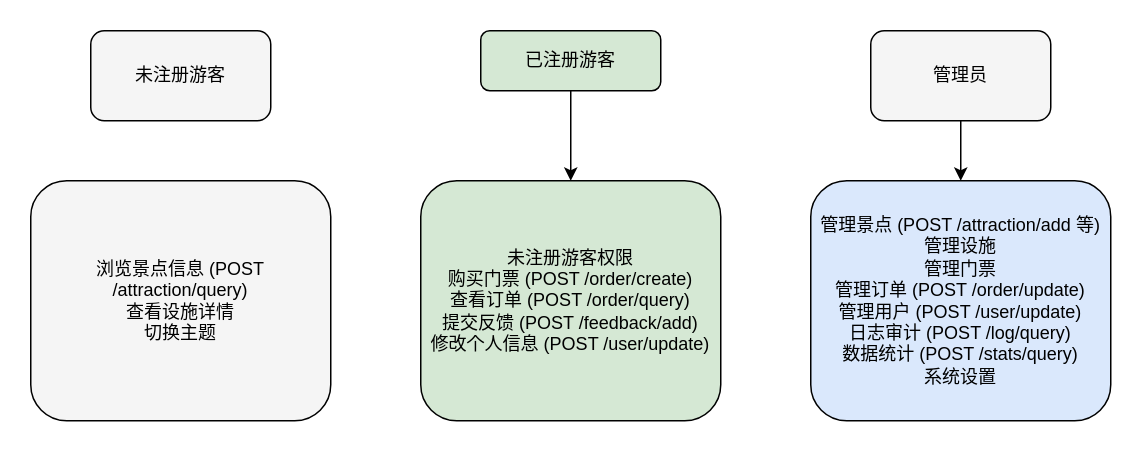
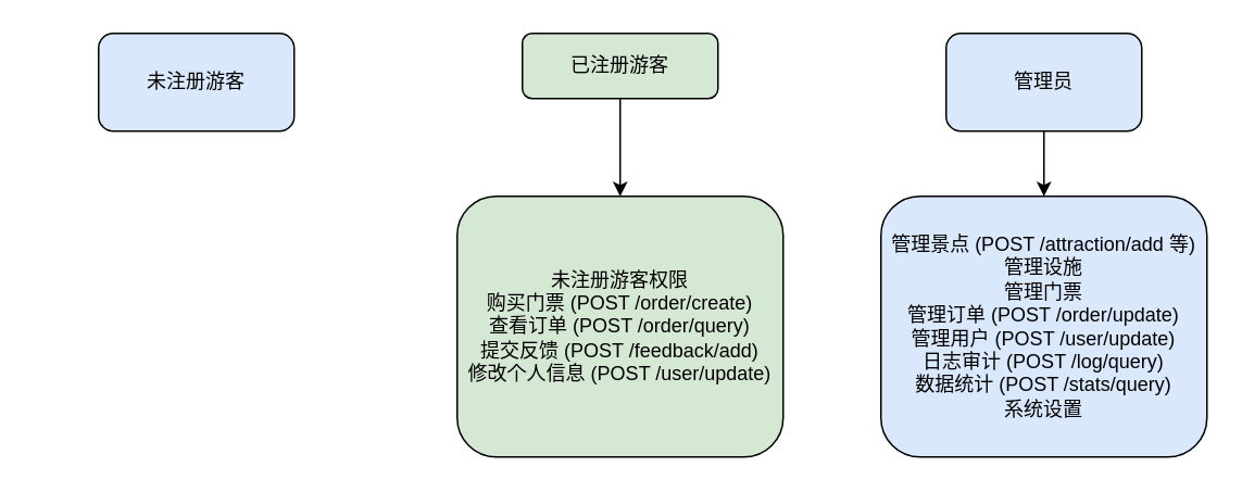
  <mxCell id="0" />
  <mxCell id="1" parent="0" />
- <mxCell id="2" value="未注册游客" style="rounded=1;whiteSpace=wrap;html=1;fillColor=#f5f5f5;strokeColor=#000000;fontSize=12;" parent="1" vertex="1"><mxGeometry x="60" y="20" width="120" height="60" as="geometry" /></mxCell>
- <mxCell id="3" value="浏览景点信息 (POST /attraction/query)&lt;br&gt;查看设施详情&lt;br&gt;切换主题" style="rounded=1;whiteSpace=wrap;html=1;fillColor=#f5f5f5;strokeColor=#000000;fontSize=12;" parent="1" vertex="1"><mxGeometry x="20" y="120" width="200" height="160" as="geometry" /></mxCell>
+ <mxCell id="2" value="未注册游客" style="rounded=1;whiteSpace=wrap;html=1;fillColor=#dae8fc;strokeColor=#000000;fontSize=12;" parent="1" vertex="1"><mxGeometry x="60" y="20" width="120" height="60" as="geometry" /></mxCell>
  <mxCell id="4" value="已注册游客" style="rounded=1;whiteSpace=wrap;html=1;fillColor=#d5e8d4;strokeColor=#000000;fontSize=12;" parent="1" vertex="1"><mxGeometry x="320" y="20" width="120" height="40" as="geometry" /></mxCell>
  <mxCell id="5" value="未注册游客权限&lt;br&gt;购买门票 (POST /order/create)&lt;br&gt;查看订单 (POST /order/query)&lt;br&gt;提交反馈 (POST /feedback/add)&lt;br&gt;修改个人信息 (POST /user/update)" style="rounded=1;whiteSpace=wrap;html=1;fillColor=#d5e8d4;strokeColor=#000000;fontSize=12;" parent="1" vertex="1"><mxGeometry x="280" y="120" width="200" height="160" as="geometry" /></mxCell>
  <mxCell id="6" style="edgeStyle=orthogonalEdgeStyle;rounded=0;html=1;jettySize=auto;orthogonalLoop=1;" parent="1" source="4" target="5" edge="1"><mxGeometry relative="1" as="geometry" /></mxCell>
- <mxCell id="7" value="管理员" style="rounded=1;whiteSpace=wrap;html=1;fillColor=#f5f5f5;strokeColor=#000000;fontSize=12;" parent="1" vertex="1"><mxGeometry x="580" y="20" width="120" height="60" as="geometry" /></mxCell>
+ <mxCell id="7" value="管理员" style="rounded=1;whiteSpace=wrap;html=1;fillColor=#dae8fc;strokeColor=#000000;fontSize=12;" parent="1" vertex="1"><mxGeometry x="580" y="20" width="120" height="60" as="geometry" /></mxCell>
  <mxCell id="8" value="管理景点 (POST /attraction/add 等)&lt;br&gt;管理设施&lt;br&gt;管理门票&lt;br&gt;管理订单 (POST /order/update)&lt;br&gt;管理用户 (POST /user/update)&lt;br&gt;日志审计 (POST /log/query)&lt;br&gt;数据统计 (POST /stats/query)&lt;br&gt;系统设置" style="rounded=1;whiteSpace=wrap;html=1;fillColor=#dae8fc;strokeColor=#000000;fontSize=12;" parent="1" vertex="1"><mxGeometry x="540" y="120" width="200" height="160" as="geometry" /></mxCell>
  <mxCell id="9" style="edgeStyle=orthogonalEdgeStyle;rounded=0;html=1;jettySize=auto;orthogonalLoop=1;" parent="1" source="7" target="8" edge="1"><mxGeometry relative="1" as="geometry" /></mxCell>
